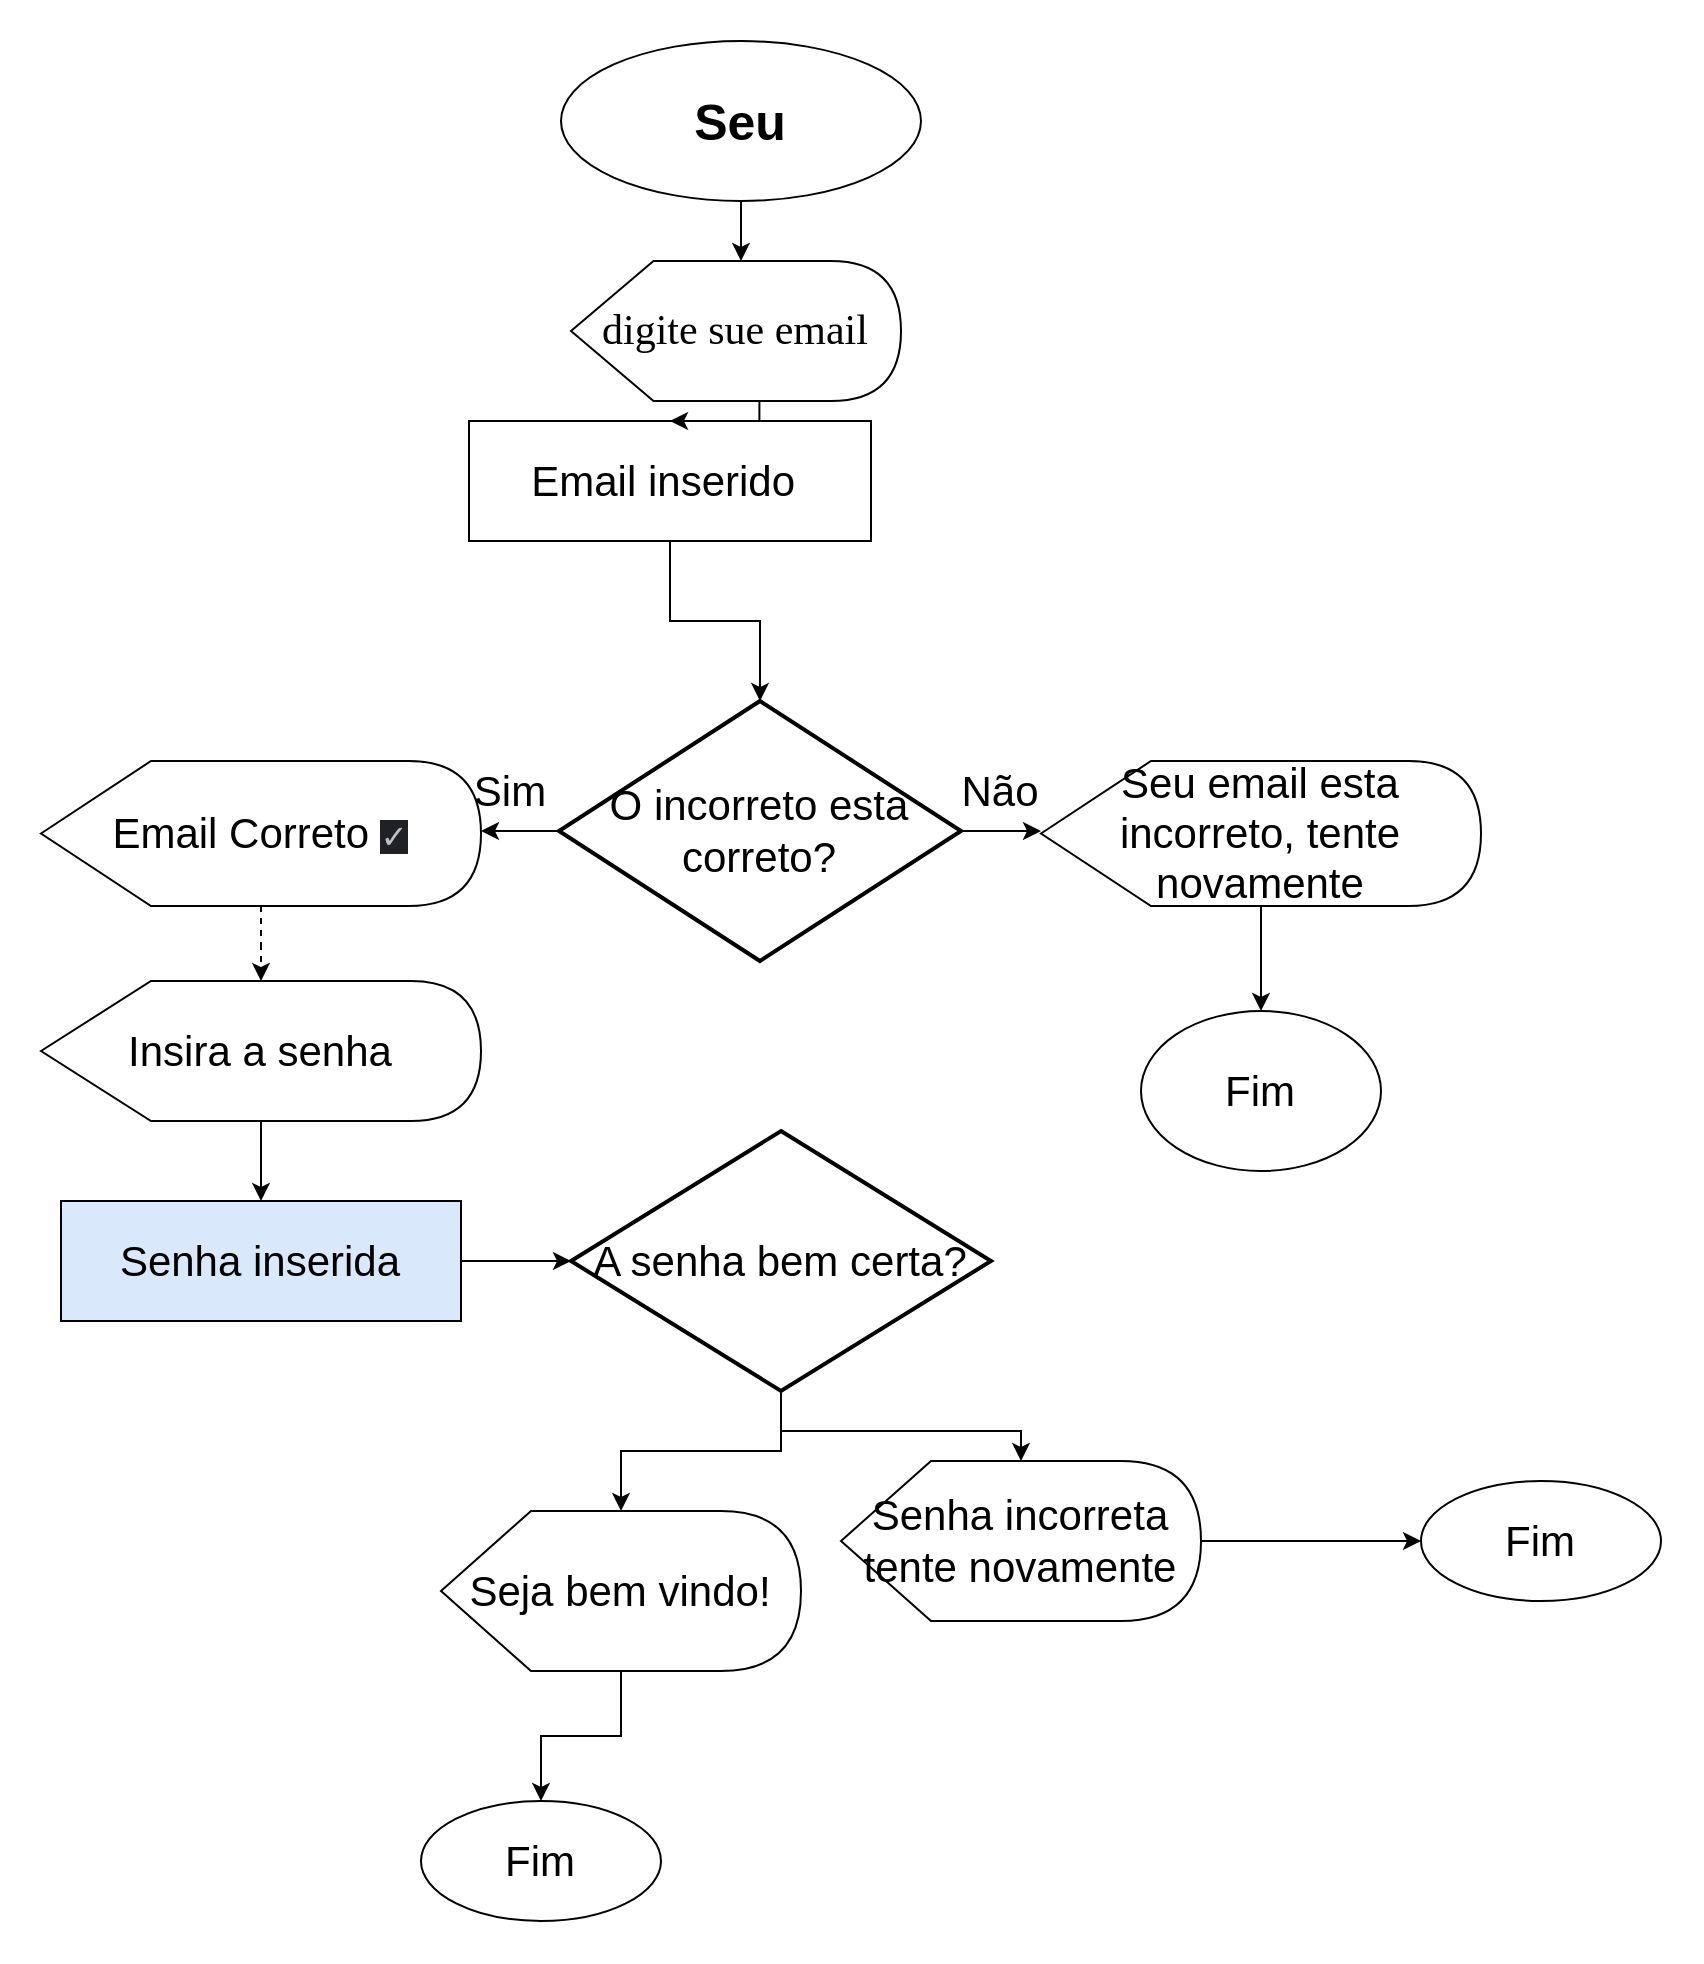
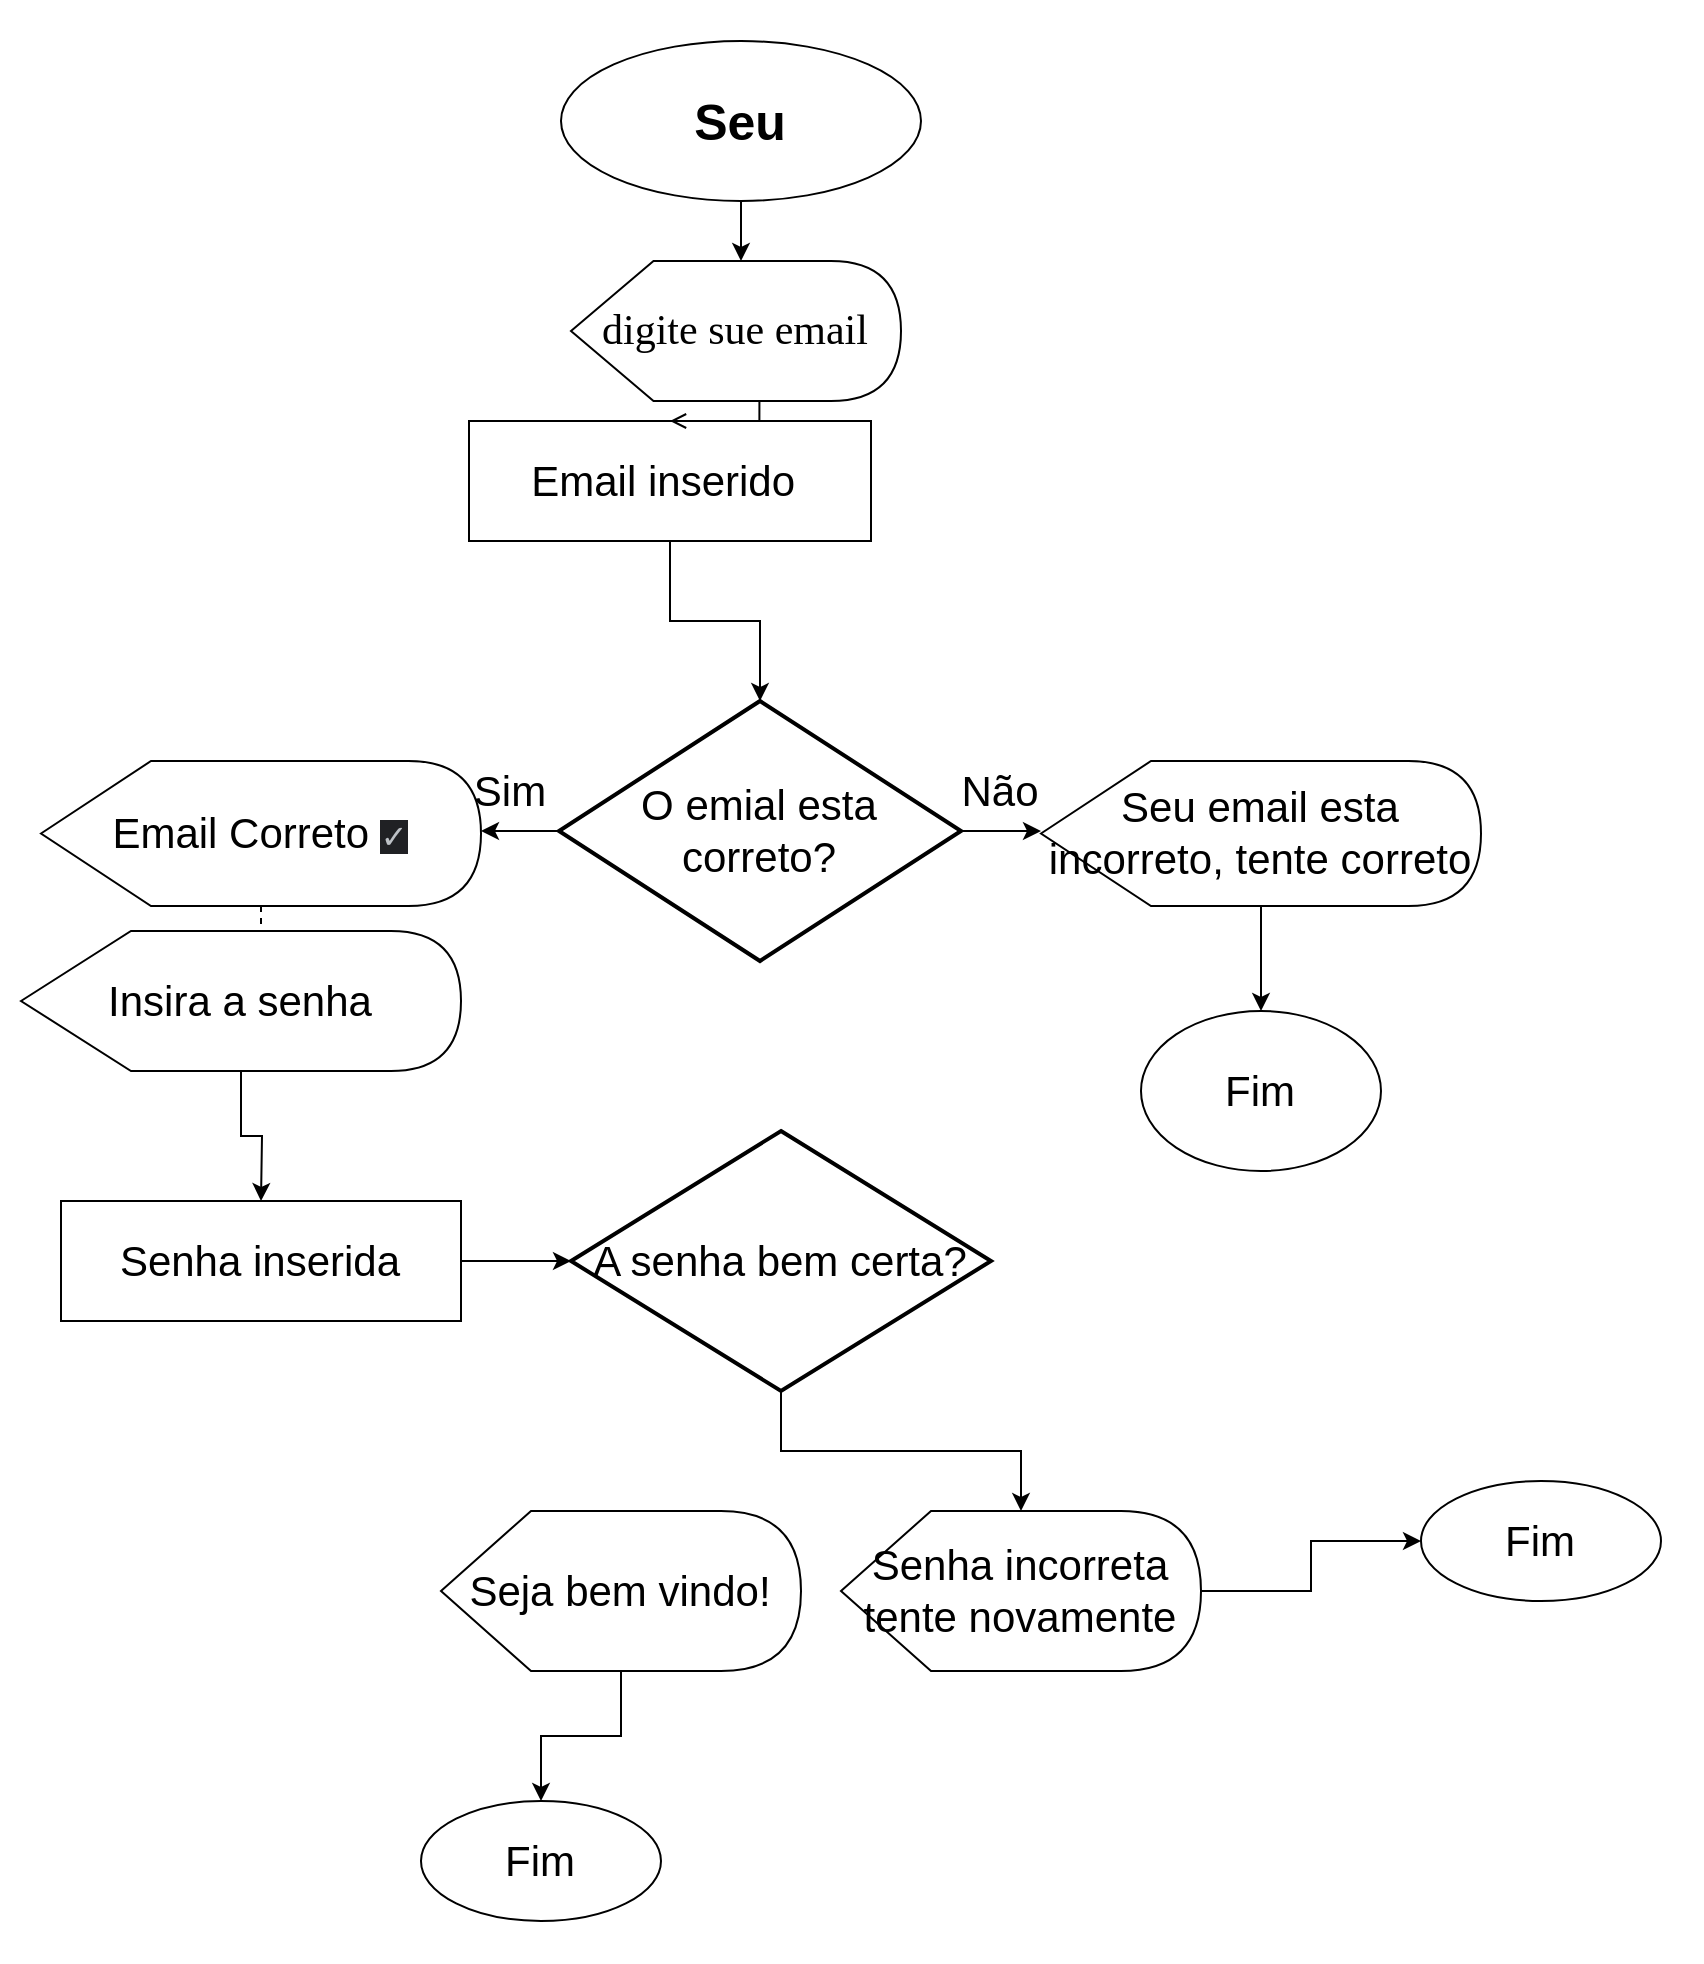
  <mxCell id="0" />
  <mxCell id="1" parent="0" />
  <mxCell id="2" value="&lt;b&gt;Seu&lt;/b&gt;" style="ellipse;whiteSpace=wrap;html=1;fontSize=25;" parent="1" vertex="1"><mxGeometry x="280" y="20" width="180" height="80" as="geometry" /></mxCell>
  <mxCell id="3" value="digite sue email" style="shape=display;whiteSpace=wrap;html=1;fontSize=21;fontFamily=Verdana;" parent="1" vertex="1"><mxGeometry x="285" y="130" width="165" height="70" as="geometry" /></mxCell>
  <mxCell id="4" value="" style="endArrow=classic;html=1;rounded=0;fontSize=25;edgeStyle=orthogonalEdgeStyle;exitX=0.5;exitY=1;exitDx=0;exitDy=0;" parent="1" source="2" edge="1"><mxGeometry width="50" height="50" relative="1" as="geometry"><mxPoint x="370" y="170" as="sourcePoint" /><mxPoint x="370" y="130" as="targetPoint" /></mxGeometry></mxCell>
  <mxCell id="5" value="Email inserido&amp;nbsp;" style="rounded=0;whiteSpace=wrap;html=1;fontFamily=Helvetica;fontSize=21;" parent="1" vertex="1"><mxGeometry x="234" y="210" width="201" height="60" as="geometry" /></mxCell>
- <mxCell id="6" value="" style="endArrow=classic;html=1;rounded=0;fontFamily=Helvetica;fontSize=21;edgeStyle=orthogonalEdgeStyle;exitX=0.571;exitY=1;exitDx=0;exitDy=0;exitPerimeter=0;entryX=0.5;entryY=0;entryDx=0;entryDy=0;" parent="1" source="3" target="5" edge="1"><mxGeometry width="50" height="50" relative="1" as="geometry"><mxPoint x="340" y="250" as="sourcePoint" /><mxPoint x="380" y="230" as="targetPoint" /></mxGeometry></mxCell>
+ <mxCell id="6" value="" style="endArrow=open;html=1;rounded=0;fontFamily=Helvetica;fontSize=21;edgeStyle=orthogonalEdgeStyle;exitX=0.571;exitY=1;exitDx=0;exitDy=0;exitPerimeter=0;entryX=0.5;entryY=0;entryDx=0;entryDy=0;" parent="1" source="3" target="5" edge="1"><mxGeometry width="50" height="50" relative="1" as="geometry"><mxPoint x="340" y="250" as="sourcePoint" /><mxPoint x="380" y="230" as="targetPoint" /></mxGeometry></mxCell>
  <mxCell id="7" style="edgeStyle=orthogonalEdgeStyle;rounded=0;orthogonalLoop=1;jettySize=auto;html=1;exitX=1;exitY=0.5;exitDx=0;exitDy=0;exitPerimeter=0;fontFamily=Helvetica;fontSize=21;" parent="1" source="9" edge="1"><mxGeometry relative="1" as="geometry"><mxPoint x="520" y="415" as="targetPoint" /></mxGeometry></mxCell>
  <mxCell id="8" style="edgeStyle=orthogonalEdgeStyle;rounded=0;orthogonalLoop=1;jettySize=auto;html=1;fontFamily=Helvetica;fontSize=21;" parent="1" source="9" edge="1"><mxGeometry relative="1" as="geometry"><mxPoint x="240" y="415" as="targetPoint" /></mxGeometry></mxCell>
- <mxCell id="9" value="O incorreto esta correto?" style="strokeWidth=2;html=1;shape=mxgraph.flowchart.decision;whiteSpace=wrap;fontFamily=Helvetica;fontSize=21;" parent="1" vertex="1"><mxGeometry x="279" y="350" width="201" height="130" as="geometry" /></mxCell>
+ <mxCell id="9" value="O emial esta correto?" style="strokeWidth=2;html=1;shape=mxgraph.flowchart.decision;whiteSpace=wrap;fontFamily=Helvetica;fontSize=21;" parent="1" vertex="1"><mxGeometry x="279" y="350" width="201" height="130" as="geometry" /></mxCell>
  <mxCell id="10" value="" style="endArrow=classic;html=1;rounded=0;fontFamily=Helvetica;fontSize=21;edgeStyle=orthogonalEdgeStyle;exitX=0.5;exitY=1;exitDx=0;exitDy=0;entryX=0.5;entryY=0;entryDx=0;entryDy=0;entryPerimeter=0;" parent="1" source="5" target="9" edge="1"><mxGeometry width="50" height="50" relative="1" as="geometry"><mxPoint x="250" y="350" as="sourcePoint" /><mxPoint x="300" y="300" as="targetPoint" /></mxGeometry></mxCell>
  <mxCell id="11" value="Sim" style="text;html=1;strokeColor=none;fillColor=none;align=center;verticalAlign=middle;whiteSpace=wrap;rounded=0;fontFamily=Helvetica;fontSize=21;" parent="1" vertex="1"><mxGeometry x="225" y="380" width="60" height="30" as="geometry" /></mxCell>
  <mxCell id="12" value="Não" style="text;html=1;strokeColor=none;fillColor=none;align=center;verticalAlign=middle;whiteSpace=wrap;rounded=0;fontFamily=Helvetica;fontSize=21;" parent="1" vertex="1"><mxGeometry x="470" y="380" width="60" height="30" as="geometry" /></mxCell>
  <mxCell id="13" style="edgeStyle=orthogonalEdgeStyle;rounded=0;orthogonalLoop=1;jettySize=auto;html=1;fontFamily=Helvetica;fontSize=21;" parent="1" source="14" target="15" edge="1"><mxGeometry relative="1" as="geometry"><mxPoint x="630" y="490" as="targetPoint" /></mxGeometry></mxCell>
- <mxCell id="14" value="Seu email esta incorreto, tente novamente" style="shape=display;whiteSpace=wrap;html=1;fontFamily=Helvetica;fontSize=21;" parent="1" vertex="1"><mxGeometry x="520" y="380" width="220" height="72.5" as="geometry" /></mxCell>
+ <mxCell id="14" value="Seu email esta incorreto, tente correto" style="shape=display;whiteSpace=wrap;html=1;fontFamily=Helvetica;fontSize=21;" parent="1" vertex="1"><mxGeometry x="520" y="380" width="220" height="72.5" as="geometry" /></mxCell>
  <mxCell id="15" value="Fim" style="ellipse;whiteSpace=wrap;html=1;fontFamily=Helvetica;fontSize=21;" parent="1" vertex="1"><mxGeometry x="570" y="505" width="120" height="80" as="geometry" /></mxCell>
  <mxCell id="16" style="edgeStyle=orthogonalEdgeStyle;rounded=0;orthogonalLoop=1;jettySize=auto;html=1;fontFamily=Helvetica;fontSize=21;dashed=1;" parent="1" source="17" target="19" edge="1"><mxGeometry relative="1" as="geometry"><mxPoint x="130" y="510" as="targetPoint" /></mxGeometry></mxCell>
  <mxCell id="17" value="Email Correto&amp;nbsp;&lt;span style=&quot;color: rgb(189 , 193 , 198) ; font-family: &amp;#34;arial&amp;#34; , sans-serif ; font-size: 16px ; text-align: left ; background-color: rgb(32 , 33 , 36)&quot;&gt;✓&lt;/span&gt;" style="shape=display;whiteSpace=wrap;html=1;fontFamily=Helvetica;fontSize=21;rotation=0;" parent="1" vertex="1"><mxGeometry x="20" y="380" width="220" height="72.5" as="geometry" /></mxCell>
  <mxCell id="18" style="edgeStyle=orthogonalEdgeStyle;rounded=0;orthogonalLoop=1;jettySize=auto;html=1;fontFamily=Helvetica;fontSize=21;" parent="1" source="19" edge="1"><mxGeometry relative="1" as="geometry"><mxPoint x="130" y="600" as="targetPoint" /></mxGeometry></mxCell>
- <mxCell id="19" value="Insira a senha" style="shape=display;whiteSpace=wrap;html=1;fontFamily=Helvetica;fontSize=21;" parent="1" vertex="1"><mxGeometry x="20" y="490" width="220" height="70" as="geometry" /></mxCell>
+ <mxCell id="19" value="Insira a senha" style="shape=display;whiteSpace=wrap;html=1;fontFamily=Helvetica;fontSize=21;" parent="1" vertex="1"><mxGeometry x="10" y="465" width="220" height="70" as="geometry" /></mxCell>
  <mxCell id="20" style="edgeStyle=orthogonalEdgeStyle;rounded=0;orthogonalLoop=1;jettySize=auto;html=1;fontFamily=Helvetica;fontSize=21;" parent="1" source="21" target="24" edge="1"><mxGeometry relative="1" as="geometry"><mxPoint x="290" y="630" as="targetPoint" /></mxGeometry></mxCell>
- <mxCell id="21" value="Senha inserida" style="rounded=0;whiteSpace=wrap;html=1;fontFamily=Helvetica;fontSize=21;fillColor=#dae8fc;" parent="1" vertex="1"><mxGeometry x="30" y="600" width="200" height="60" as="geometry" /></mxCell>
- <mxCell id="22" style="edgeStyle=orthogonalEdgeStyle;rounded=0;orthogonalLoop=1;jettySize=auto;html=1;fontFamily=Helvetica;fontSize=21;" parent="1" source="24" target="28" edge="1"><mxGeometry relative="1" as="geometry"><mxPoint x="360" y="730" as="targetPoint" /></mxGeometry></mxCell>
+ <mxCell id="21" value="Senha inserida" style="rounded=0;whiteSpace=wrap;html=1;fontFamily=Helvetica;fontSize=21;" parent="1" vertex="1"><mxGeometry x="30" y="600" width="200" height="60" as="geometry" /></mxCell>
  <mxCell id="23" style="edgeStyle=orthogonalEdgeStyle;rounded=0;orthogonalLoop=1;jettySize=auto;html=1;fontFamily=Helvetica;fontSize=21;" parent="1" source="24" target="26" edge="1"><mxGeometry relative="1" as="geometry"><mxPoint x="420" y="730" as="targetPoint" /></mxGeometry></mxCell>
  <mxCell id="24" value="A senha bem certa?" style="strokeWidth=2;html=1;shape=mxgraph.flowchart.decision;whiteSpace=wrap;fontFamily=Helvetica;fontSize=21;" parent="1" vertex="1"><mxGeometry x="285" y="565" width="210" height="130" as="geometry" /></mxCell>
  <mxCell id="25" value="" style="edgeStyle=orthogonalEdgeStyle;rounded=0;orthogonalLoop=1;jettySize=auto;html=1;fontFamily=Helvetica;fontSize=21;" parent="1" source="26" target="29" edge="1"><mxGeometry relative="1" as="geometry" /></mxCell>
- <mxCell id="26" value="Senha incorreta tente novamente" style="shape=display;whiteSpace=wrap;html=1;fontFamily=Helvetica;fontSize=21;" parent="1" vertex="1"><mxGeometry x="420" y="730" width="180" height="80" as="geometry" /></mxCell>
+ <mxCell id="26" value="Senha incorreta tente novamente" style="shape=display;whiteSpace=wrap;html=1;fontFamily=Helvetica;fontSize=21;" parent="1" vertex="1"><mxGeometry x="420" y="755" width="180" height="80" as="geometry" /></mxCell>
  <mxCell id="27" value="" style="edgeStyle=orthogonalEdgeStyle;rounded=0;orthogonalLoop=1;jettySize=auto;html=1;fontFamily=Helvetica;fontSize=21;" parent="1" source="28" target="30" edge="1"><mxGeometry relative="1" as="geometry" /></mxCell>
  <mxCell id="28" value="Seja bem vindo!" style="shape=display;whiteSpace=wrap;html=1;fontFamily=Helvetica;fontSize=21;" parent="1" vertex="1"><mxGeometry x="220" y="755" width="180" height="80" as="geometry" /></mxCell>
  <mxCell id="29" value="Fim" style="ellipse;whiteSpace=wrap;html=1;fontSize=21;" parent="1" vertex="1"><mxGeometry x="710" y="740" width="120" height="60" as="geometry" /></mxCell>
  <mxCell id="30" value="Fim" style="ellipse;whiteSpace=wrap;html=1;fontSize=21;" parent="1" vertex="1"><mxGeometry x="210" y="900" width="120" height="60" as="geometry" /></mxCell>
